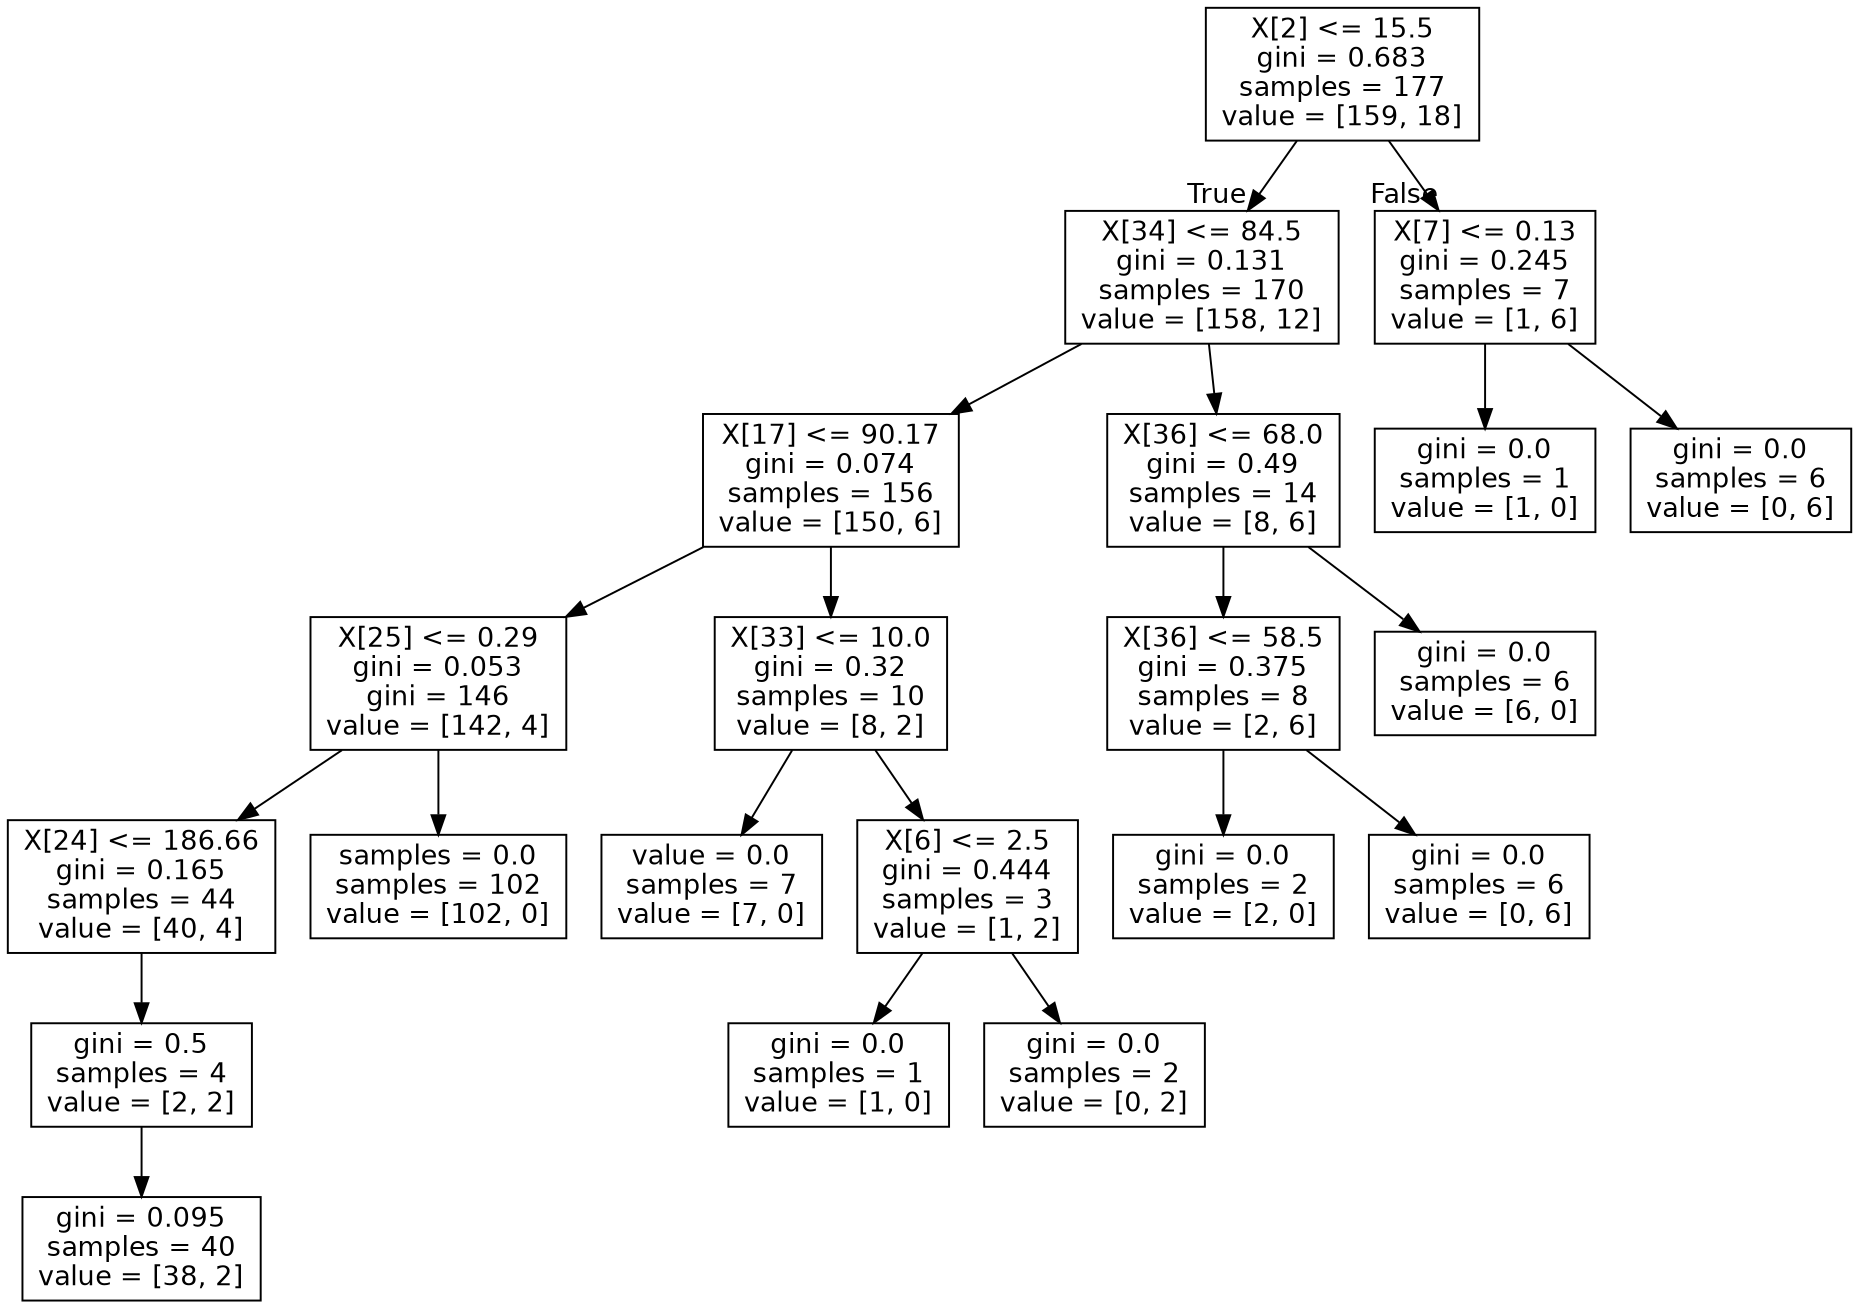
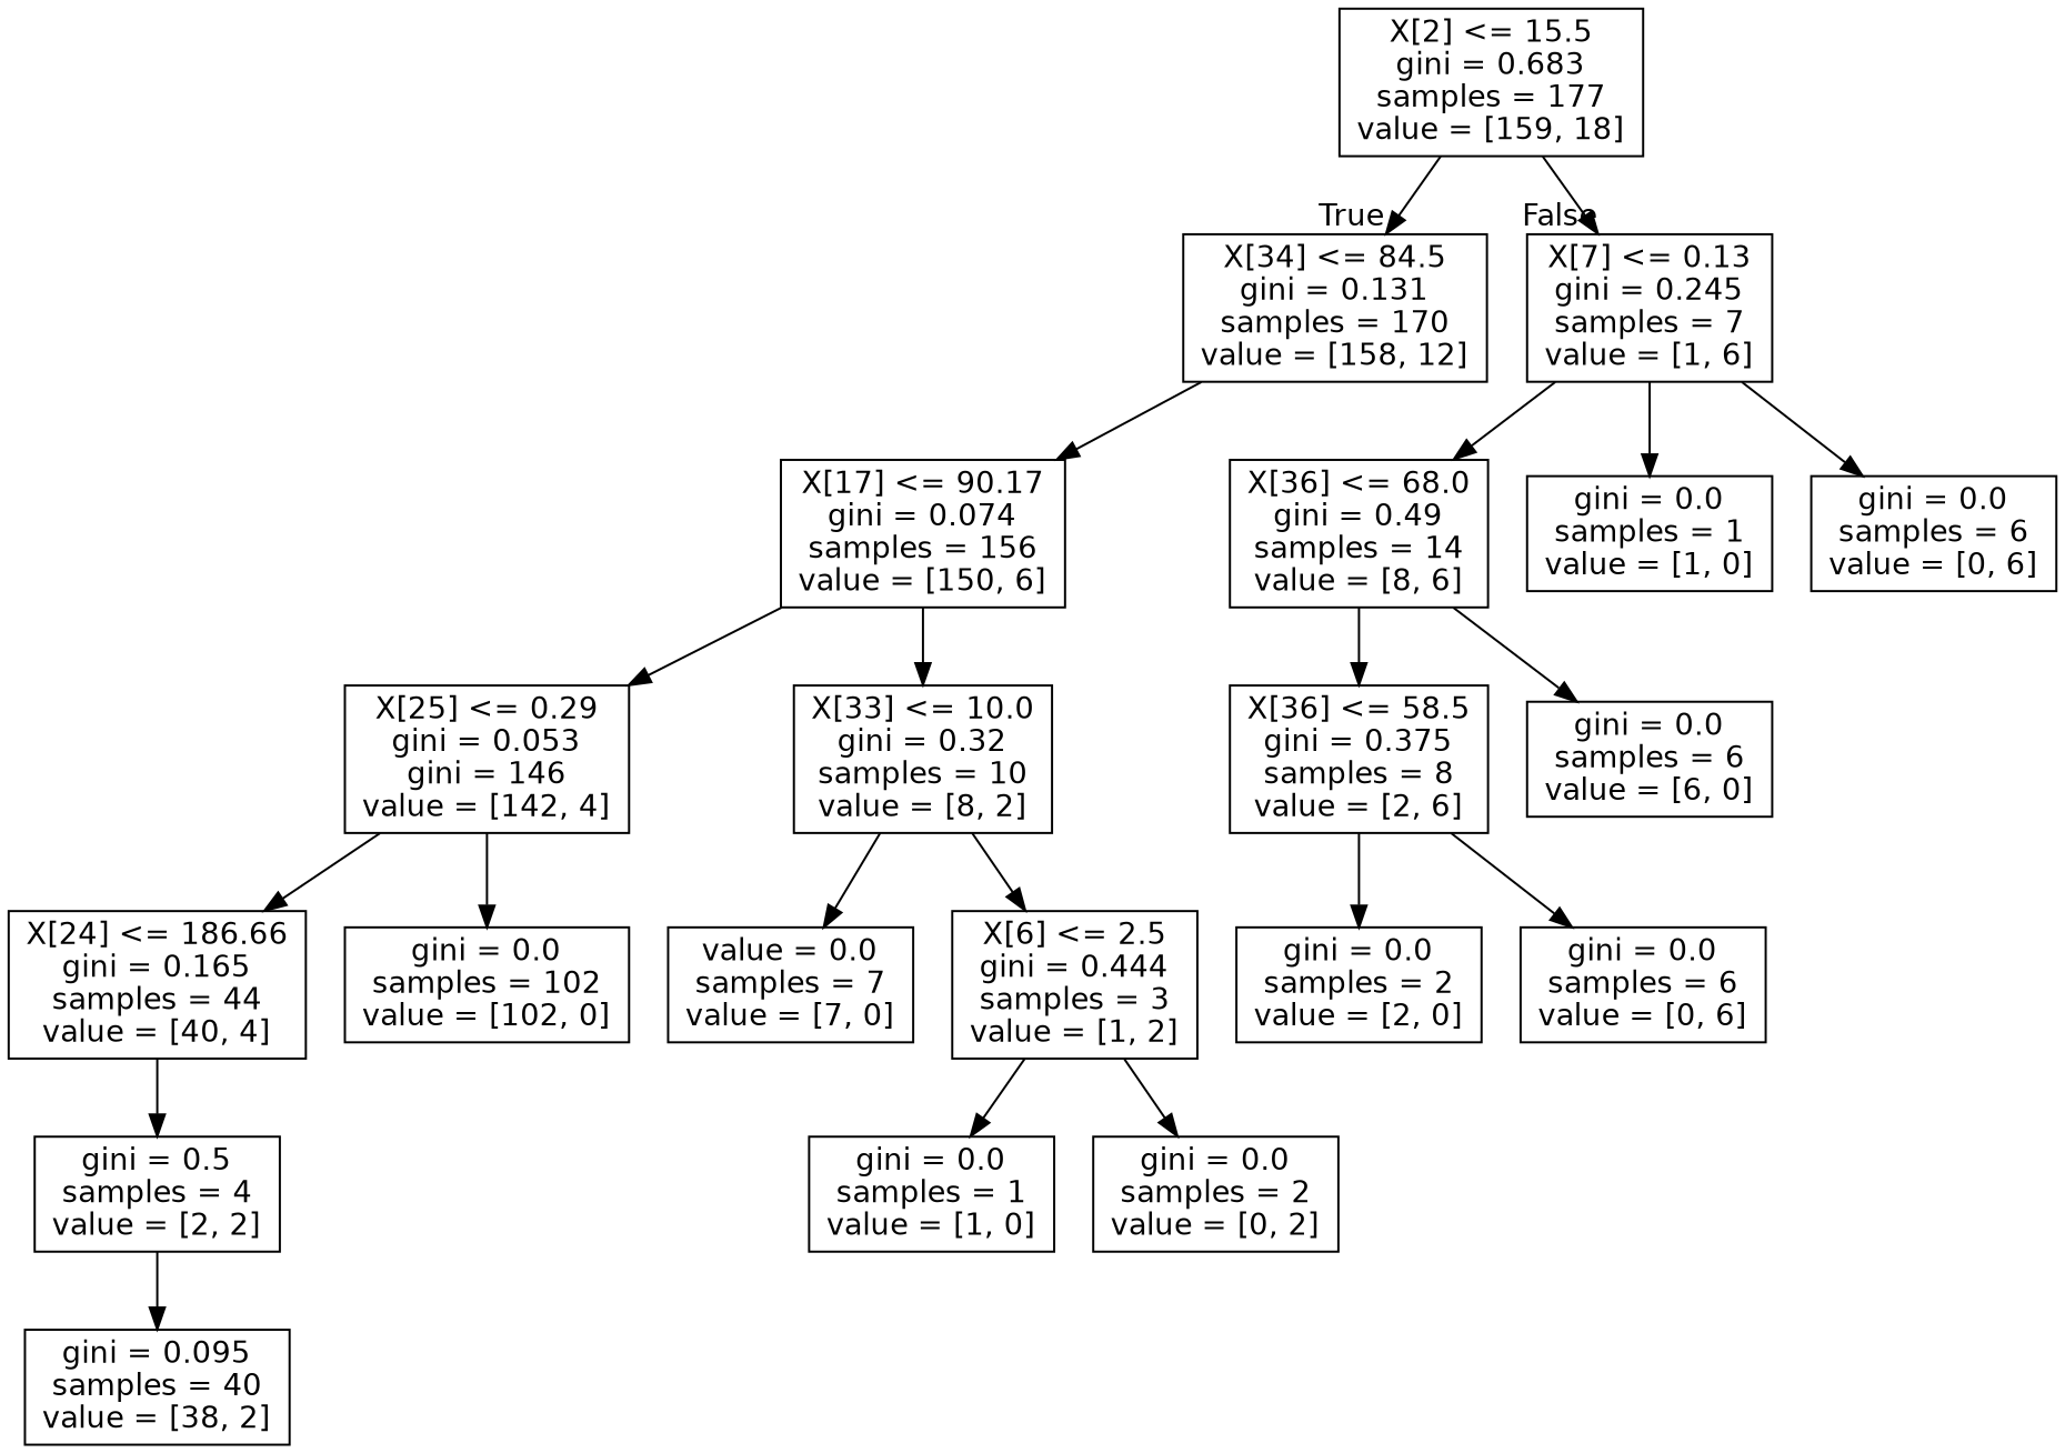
  digraph {
    fontname="DejaVu Sans"
    node [fontname="DejaVu Sans" shape=box]
    edge [fontname="DejaVu Sans"]
    n1 [height=0.94444 label="X[2] <= 15.5\ngini = 0.683\nsamples = 177\nvalue = [159, 18]" width=1.5556]
    n2 [height=0.94444 label="X[34] <= 84.5\ngini = 0.131\nsamples = 170\nvalue = [158, 12]" width=1.5556]
    n3 [height=0.94444 label="X[7] <= 0.13\ngini = 0.245\nsamples = 7\nvalue = [1, 6]" width=1.2778]
    n4 [height=0.94444 label="X[17] <= 90.17\ngini = 0.074\nsamples = 156\nvalue = [150, 6]" width=1.4583]
    n5 [height=0.94444 label="X[36] <= 68.0\ngini = 0.49\nsamples = 14\nvalue = [8, 6]" width=1.3472]
    n6 [height=0.73611 label="gini = 0.0\nsamples = 1\nvalue = [1, 0]" width=1.2778]
    n7 [height=0.73611 label="gini = 0.0\nsamples = 6\nvalue = [0, 6]" width=1.2778]
    n8 [height=0.94444 label="X[25] <= 0.29\ngini = 0.053\ngini = 146\nvalue = [142, 4]" width=1.4583]
    n9 [height=0.94444 label="X[33] <= 10.0\ngini = 0.32\nsamples = 10\nvalue = [8, 2]" width=1.3472]
    n10 [height=0.94444 label="X[36] <= 58.5\ngini = 0.375\nsamples = 8\nvalue = [2, 6]" width=1.3472]
    n11 [height=0.73611 label="gini = 0.0\nsamples = 6\nvalue = [6, 0]" width=1.2778]
    n12 [height=0.94444 label="X[24] <= 186.66\ngini = 0.165\nsamples = 44\nvalue = [40, 4]" width=1.5278]
-   n13 [height=0.73611 label="samples = 0.0\nsamples = 102\nvalue = [102, 0]" width=1.4583]
+   n13 [height=0.73611 label="gini = 0.0\nsamples = 102\nvalue = [102, 0]" width=1.4583]
    n14 [height=0.73611 label="value = 0.0\nsamples = 7\nvalue = [7, 0]" width=1.2778]
    n15 [height=0.94444 label="X[6] <= 2.5\ngini = 0.444\nsamples = 3\nvalue = [1, 2]" width=1.2778]
    n16 [height=0.73611 label="gini = 0.0\nsamples = 2\nvalue = [2, 0]" width=1.2778]
    n17 [height=0.73611 label="gini = 0.0\nsamples = 6\nvalue = [0, 6]" width=1.2778]
    n18 [height=0.73611 label="gini = 0.5\nsamples = 4\nvalue = [2, 2]" width=1.2778]
    n19 [height=0.73611 label="gini = 0.0\nsamples = 1\nvalue = [1, 0]" width=1.2778]
    n20 [height=0.73611 label="gini = 0.0\nsamples = 2\nvalue = [0, 2]" width=1.2778]
    n21 [height=0.73611 label="gini = 0.095\nsamples = 40\nvalue = [38, 2]" width=1.3611]
    n1 -> n2 [headlabel=True labelangle=45 labeldistance=2.5]
    n1 -> n3 [headlabel=False labelangle=-45 labeldistance=2.5]
    n2 -> n4
-   n2 -> n5
+   n3 -> n5
    n3 -> n6
    n3 -> n7
    n4 -> n8
    n4 -> n9
    n5 -> n10
    n5 -> n11
    n8 -> n12
    n8 -> n13
    n9 -> n14
    n9 -> n15
    n10 -> n16
    n10 -> n17
    n12 -> n18
    n15 -> n19
    n15 -> n20
    n18 -> n21
  }
